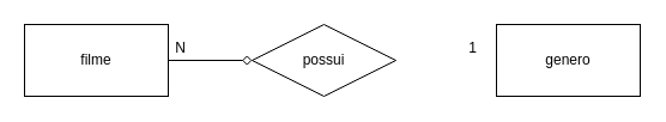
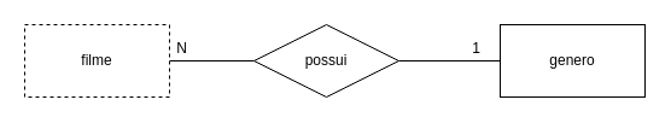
  <mxCell id="0" />
  <mxCell id="1" parent="0" />
  <mxCell id="2" value="genero" style="rounded=0;whiteSpace=wrap;html=1;" vertex="1" parent="1"><mxGeometry x="414" y="20" width="120" height="60" as="geometry" /></mxCell>
- <mxCell id="3" style="edgeStyle=orthogonalEdgeStyle;rounded=0;orthogonalLoop=1;jettySize=auto;html=1;endArrow=diamond;endFill=0;" edge="1" parent="1" source="4" target="6"><mxGeometry relative="1" as="geometry" /></mxCell>
- <mxCell id="4" value="filme" style="rounded=0;whiteSpace=wrap;html=1;" vertex="1" parent="1"><mxGeometry x="20" y="20" width="120" height="60" as="geometry" /></mxCell>
+ <mxCell id="3" style="edgeStyle=orthogonalEdgeStyle;rounded=0;orthogonalLoop=1;jettySize=auto;html=1;endArrow=none;endFill=0;" edge="1" parent="1" source="4" target="6"><mxGeometry relative="1" as="geometry" /></mxCell>
+ <mxCell id="4" value="filme" style="rounded=0;whiteSpace=wrap;html=1;dashed=1;" vertex="1" parent="1"><mxGeometry x="20" y="20" width="120" height="60" as="geometry" /></mxCell>
+ <mxCell id="5" style="edgeStyle=orthogonalEdgeStyle;rounded=0;orthogonalLoop=1;jettySize=auto;html=1;endArrow=none;endFill=0;" edge="1" parent="1" source="6" target="2"><mxGeometry relative="1" as="geometry" /></mxCell>
  <mxCell id="6" value="possui" style="shape=rhombus;perimeter=rhombusPerimeter;whiteSpace=wrap;html=1;align=center;" vertex="1" parent="1"><mxGeometry x="210" y="20" width="120" height="60" as="geometry" /></mxCell>
  <mxCell id="7" value="N" style="text;html=1;align=center;verticalAlign=middle;resizable=0;points=[];autosize=1;strokeColor=none;" vertex="1" parent="1"><mxGeometry x="140" y="30" width="20" height="20" as="geometry" /></mxCell>
  <mxCell id="8" value="1" style="text;html=1;align=center;verticalAlign=middle;resizable=0;points=[];autosize=1;strokeColor=none;" vertex="1" parent="1"><mxGeometry x="384" y="30" width="20" height="20" as="geometry" /></mxCell>
